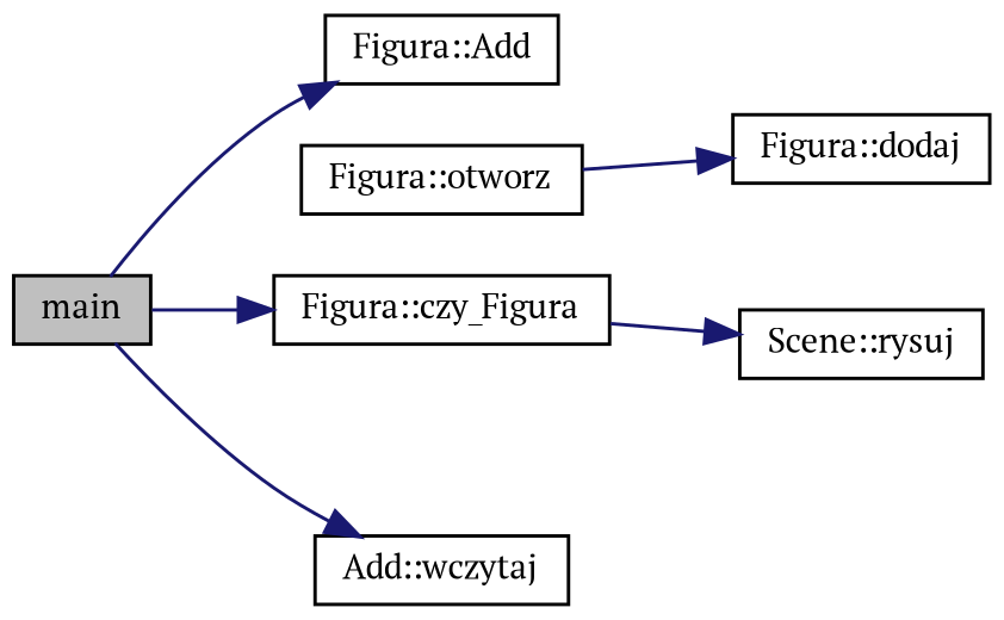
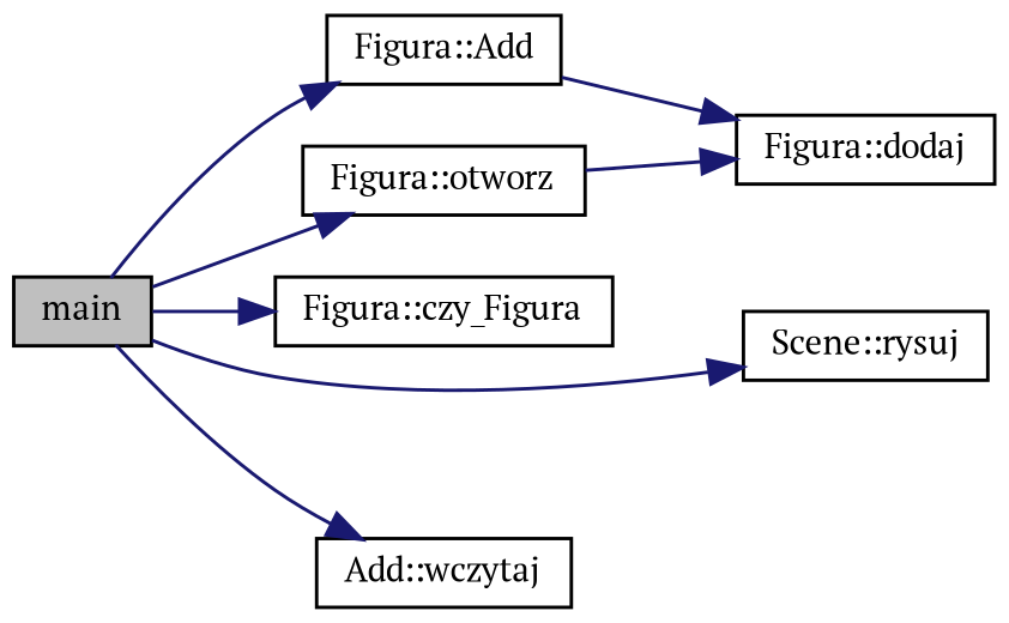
  digraph {
    fontname="PT Serif"
    rankdir=LR
    node [color=black fillcolor=white fontname="PT Serif" fontsize=10 shape=record style=filled]
    edge [color=midnightblue fontname="PT Serif" fontsize=10 labelfontname=Helvetica labelfontsize=10 style=solid]
    n1 [fillcolor=grey75 fontcolor=black height=0.2 label=main width=0.4]
    n2 [height=0.2 label="Figura::Add" width=0.4]
    n3 [height=0.2 label="Figura::czy_Figura" width=0.4]
    n4 [height=0.2 label="Figura::otworz" width=0.4]
    n5 [height=0.2 label="Scene::rysuj" width=0.4]
    n6 [height=0.2 label="Add::wczytaj" width=0.4]
    n7 [height=0.2 label="Figura::dodaj" width=0.4]
    n1 -> n2
    n1 -> n3
-   n3 -> n5
+   n1 -> n4
+   n1 -> n5
    n1 -> n6
+   n2 -> n7
    n4 -> n7
  }
